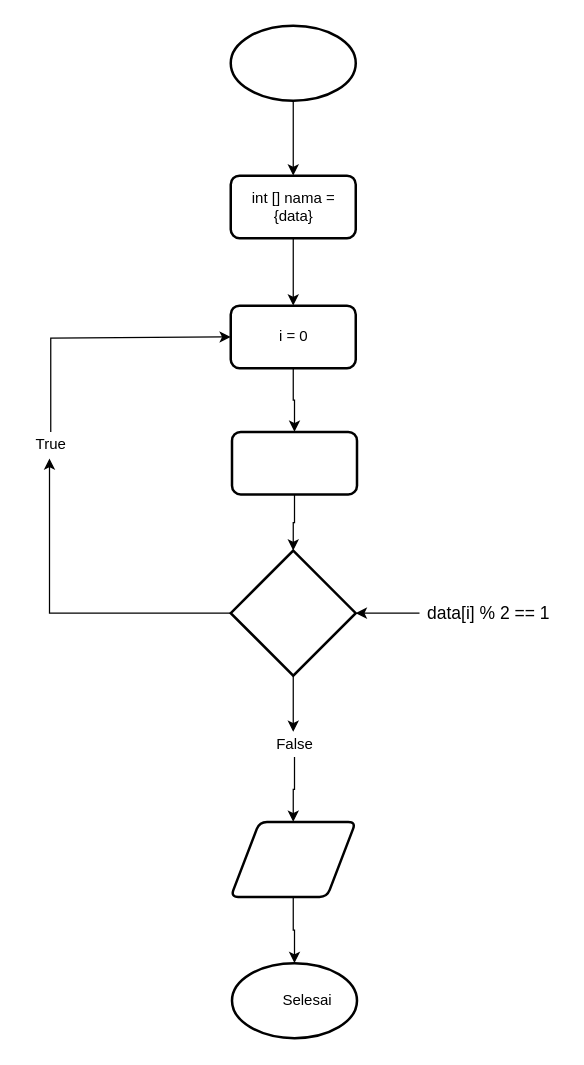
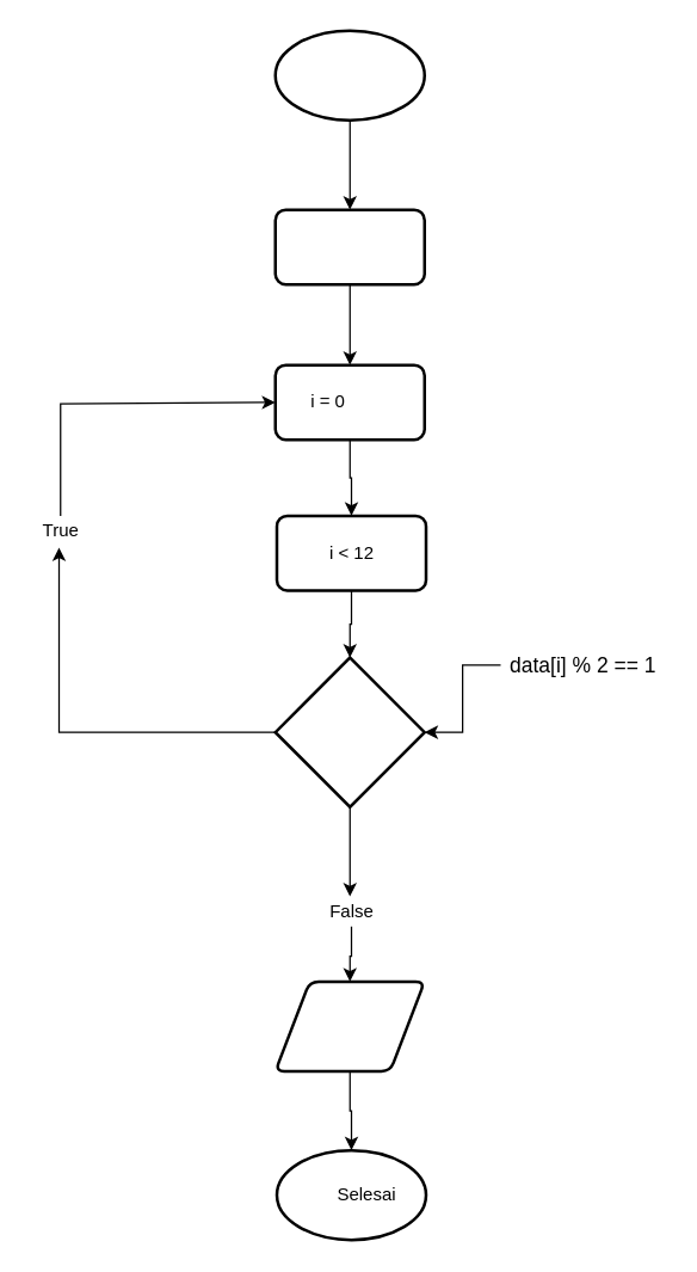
  <mxCell id="0" />
  <mxCell id="1" parent="0" />
  <mxCell id="2" value="" style="shape=parallelogram;html=1;strokeWidth=2;perimeter=parallelogramPerimeter;whiteSpace=wrap;rounded=1;arcSize=12;size=0.23;" vertex="1" parent="1"><mxGeometry x="184" y="657" width="100" height="60" as="geometry" /></mxCell>
  <mxCell id="3" value="" style="strokeWidth=2;html=1;shape=mxgraph.flowchart.start_1;whiteSpace=wrap;" vertex="1" parent="1"><mxGeometry x="185" y="770" width="100" height="60" as="geometry" /></mxCell>
  <mxCell id="4" style="edgeStyle=orthogonalEdgeStyle;rounded=0;orthogonalLoop=1;jettySize=auto;html=1;entryX=0.5;entryY=0;entryDx=0;entryDy=0;" edge="1" parent="1" source="5" target="7"><mxGeometry relative="1" as="geometry" /></mxCell>
  <mxCell id="5" value="" style="strokeWidth=2;html=1;shape=mxgraph.flowchart.start_1;whiteSpace=wrap;" vertex="1" parent="1"><mxGeometry x="184" y="20" width="100" height="60" as="geometry" /></mxCell>
  <mxCell id="6" style="edgeStyle=orthogonalEdgeStyle;rounded=0;orthogonalLoop=1;jettySize=auto;html=1;entryX=0.5;entryY=0;entryDx=0;entryDy=0;" edge="1" parent="1" source="7" target="9"><mxGeometry relative="1" as="geometry"><mxPoint x="234" y="70" as="targetPoint" /></mxGeometry></mxCell>
  <mxCell id="7" value="" style="rounded=1;whiteSpace=wrap;html=1;absoluteArcSize=1;arcSize=14;strokeWidth=2;" vertex="1" parent="1"><mxGeometry x="184" y="140" width="100" height="50" as="geometry" /></mxCell>
  <mxCell id="8" style="edgeStyle=orthogonalEdgeStyle;rounded=0;orthogonalLoop=1;jettySize=auto;html=1;entryX=0.5;entryY=0;entryDx=0;entryDy=0;" edge="1" parent="1" source="9" target="24"><mxGeometry relative="1" as="geometry"><mxPoint x="234" y="330" as="targetPoint" /></mxGeometry></mxCell>
  <mxCell id="9" value="" style="rounded=1;whiteSpace=wrap;html=1;absoluteArcSize=1;arcSize=14;strokeWidth=2;" vertex="1" parent="1"><mxGeometry x="184" y="244" width="100" height="50" as="geometry" /></mxCell>
  <mxCell id="10" style="edgeStyle=orthogonalEdgeStyle;rounded=0;orthogonalLoop=1;jettySize=auto;html=1;entryX=0.475;entryY=1.067;entryDx=0;entryDy=0;entryPerimeter=0;" edge="1" parent="1" source="12" target="14"><mxGeometry relative="1" as="geometry" /></mxCell>
  <mxCell id="11" style="edgeStyle=orthogonalEdgeStyle;rounded=0;orthogonalLoop=1;jettySize=auto;html=1;entryX=0.48;entryY=0;entryDx=0;entryDy=0;entryPerimeter=0;" edge="1" parent="1" source="12" target="22"><mxGeometry relative="1" as="geometry"><mxPoint x="234" y="590" as="targetPoint" /></mxGeometry></mxCell>
  <mxCell id="12" value="" style="strokeWidth=2;html=1;shape=mxgraph.flowchart.decision;whiteSpace=wrap;" vertex="1" parent="1"><mxGeometry x="184" y="440" width="100" height="100" as="geometry" /></mxCell>
  <mxCell id="13" style="edgeStyle=orthogonalEdgeStyle;rounded=0;orthogonalLoop=1;jettySize=auto;html=1;entryX=0;entryY=0.5;entryDx=0;entryDy=0;" edge="1" parent="1" source="14" target="9"><mxGeometry relative="1" as="geometry"><mxPoint x="60" y="270" as="targetPoint" /><Array as="points"><mxPoint x="40" y="270" /><mxPoint x="184" y="270" /></Array></mxGeometry></mxCell>
  <mxCell id="14" value="True" style="text;html=1;resizable=0;autosize=1;align=center;verticalAlign=middle;points=[];fillColor=none;strokeColor=none;rounded=0;" vertex="1" parent="1"><mxGeometry x="20" y="345" width="40" height="20" as="geometry" /></mxCell>
  <mxCell id="15" value="Selesai" style="text;html=1;resizable=0;autosize=1;align=center;verticalAlign=middle;points=[];fillColor=none;strokeColor=none;rounded=0;" vertex="1" parent="1"><mxGeometry x="215" y="790" width="60" height="20" as="geometry" /></mxCell>
  <mxCell id="16" style="edgeStyle=orthogonalEdgeStyle;rounded=0;orthogonalLoop=1;jettySize=auto;html=1;entryX=1;entryY=0.5;entryDx=0;entryDy=0;entryPerimeter=0;" edge="1" parent="1" source="17" target="12"><mxGeometry relative="1" as="geometry" /></mxCell>
- <mxCell id="17" value="&lt;font style=&quot;font-size: 14px&quot;&gt;data[i] % 2 == 1&lt;/font&gt;" style="text;html=1;resizable=0;autosize=1;align=center;verticalAlign=middle;points=[];fillColor=none;strokeColor=none;rounded=0;" vertex="1" parent="1"><mxGeometry x="335" y="480" width="110" height="20" as="geometry" /></mxCell>
- <mxCell id="18" value="i = 0" style="text;html=1;resizable=0;autosize=1;align=center;verticalAlign=middle;points=[];fillColor=none;strokeColor=none;rounded=0;" vertex="1" parent="1"><mxGeometry x="214" y="259" width="40" height="20" as="geometry" /></mxCell>
- <mxCell id="19" value="int [] nama =&lt;br&gt;{data}" style="text;html=1;resizable=0;autosize=1;align=center;verticalAlign=middle;points=[];fillColor=none;strokeColor=none;rounded=0;" vertex="1" parent="1"><mxGeometry x="194" y="150" width="80" height="30" as="geometry" /></mxCell>
+ <mxCell id="17" value="&lt;font style=&quot;font-size: 14px&quot;&gt;data[i] % 2 == 1&lt;/font&gt;" style="text;html=1;resizable=0;autosize=1;align=center;verticalAlign=middle;points=[];fillColor=none;strokeColor=none;rounded=0;" vertex="1" parent="1"><mxGeometry x="335" y="435" width="110" height="20" as="geometry" /></mxCell>
+ <mxCell id="18" value="i = 0" style="text;html=1;resizable=0;autosize=1;align=center;verticalAlign=middle;points=[];fillColor=none;strokeColor=none;rounded=0;" vertex="1" parent="1"><mxGeometry x="199" y="259" width="40" height="20" as="geometry" /></mxCell>
  <mxCell id="20" style="edgeStyle=orthogonalEdgeStyle;rounded=0;orthogonalLoop=1;jettySize=auto;html=1;entryX=0.5;entryY=0;entryDx=0;entryDy=0;entryPerimeter=0;exitX=0.5;exitY=1;exitDx=0;exitDy=0;" edge="1" parent="1" source="2" target="3"><mxGeometry relative="1" as="geometry"><mxPoint x="235" y="720" as="targetPoint" /></mxGeometry></mxCell>
  <mxCell id="21" style="edgeStyle=orthogonalEdgeStyle;rounded=0;orthogonalLoop=1;jettySize=auto;html=1;entryX=0.5;entryY=0;entryDx=0;entryDy=0;" edge="1" parent="1" source="22" target="2"><mxGeometry relative="1" as="geometry" /></mxCell>
- <mxCell id="22" value="False" style="text;html=1;resizable=0;autosize=1;align=center;verticalAlign=middle;points=[];fillColor=none;strokeColor=none;rounded=0;" vertex="1" parent="1"><mxGeometry x="210" y="585" width="50" height="20" as="geometry" /></mxCell>
+ <mxCell id="22" value="False" style="text;html=1;resizable=0;autosize=1;align=center;verticalAlign=middle;points=[];fillColor=none;strokeColor=none;rounded=0;" vertex="1" parent="1"><mxGeometry x="210" y="600" width="50" height="20" as="geometry" /></mxCell>
  <mxCell id="23" style="edgeStyle=orthogonalEdgeStyle;rounded=0;orthogonalLoop=1;jettySize=auto;html=1;" edge="1" parent="1" source="24" target="12"><mxGeometry relative="1" as="geometry" /></mxCell>
  <mxCell id="24" value="" style="rounded=1;whiteSpace=wrap;html=1;absoluteArcSize=1;arcSize=14;strokeWidth=2;" vertex="1" parent="1"><mxGeometry x="185" y="345" width="100" height="50" as="geometry" /></mxCell>
+ <mxCell id="25" value="i &amp;lt; 12" style="text;html=1;resizable=0;autosize=1;align=center;verticalAlign=middle;points=[];fillColor=none;strokeColor=none;rounded=0;" vertex="1" parent="1"><mxGeometry x="210" y="360" width="50" height="20" as="geometry" /></mxCell>
